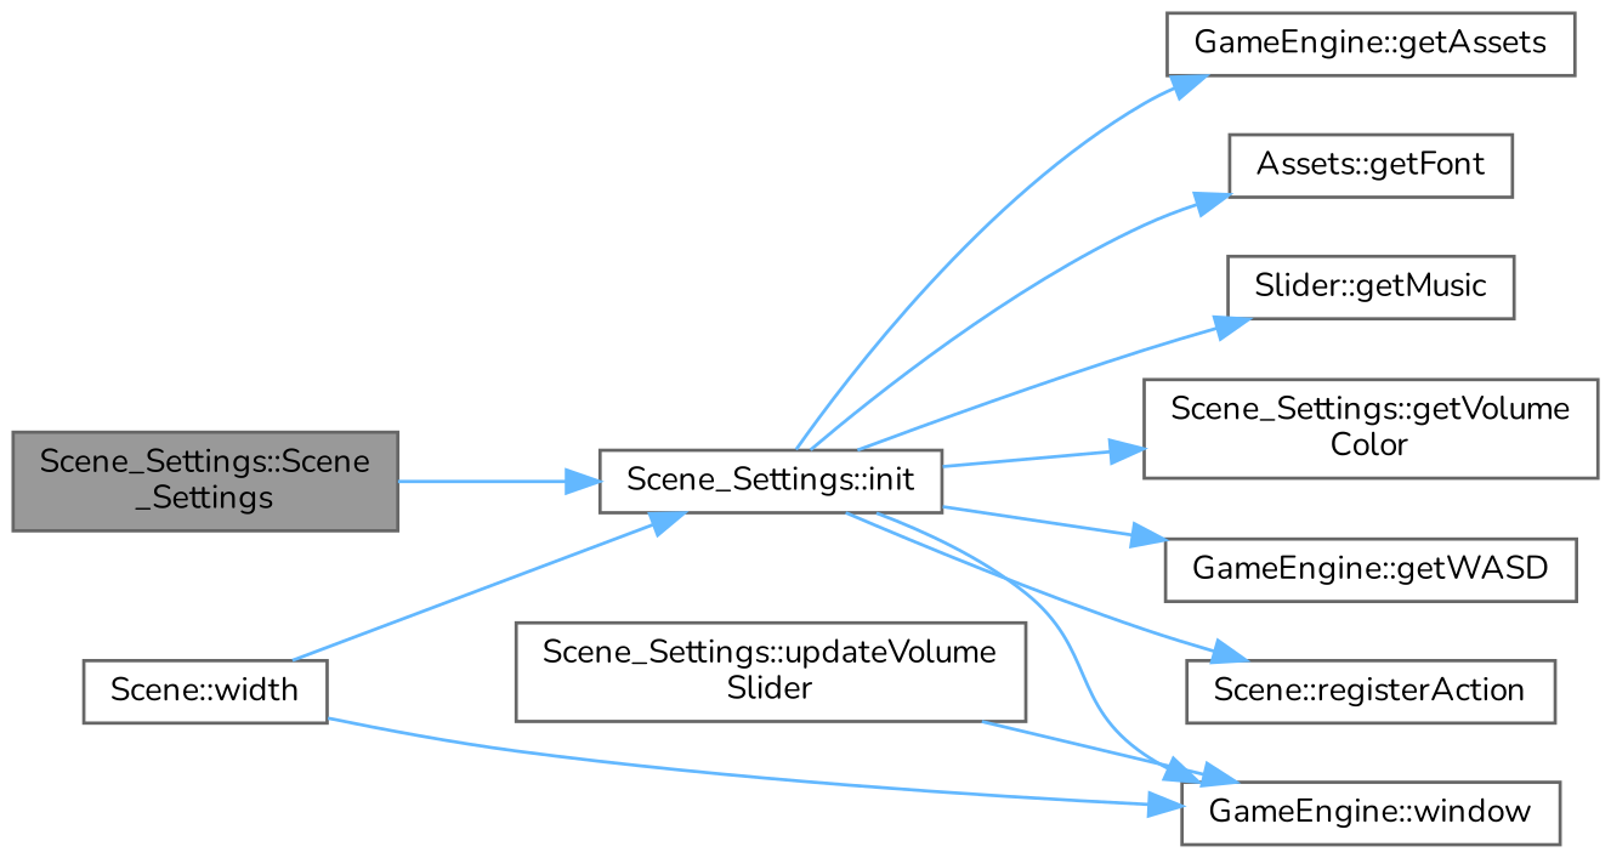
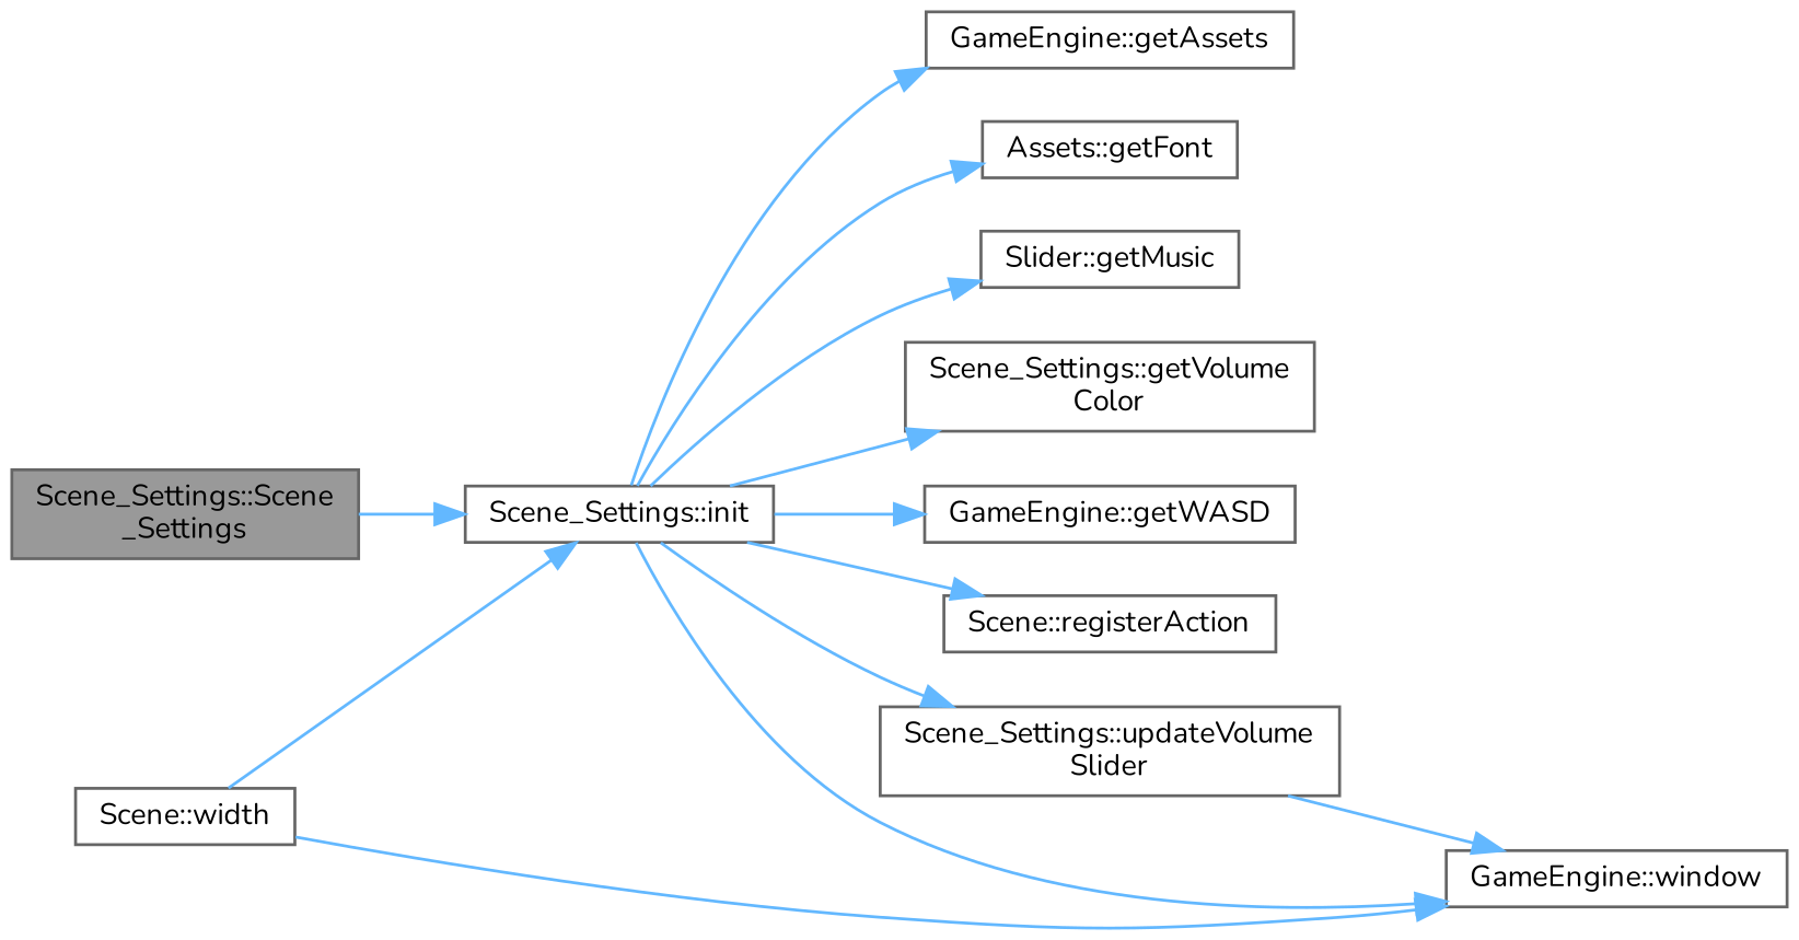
  digraph {
    fontname=Nunito
    rankdir=LR
    node [color=grey40 fillcolor=white fontname=Nunito fontsize=10 shape=box style=filled]
    edge [color=steelblue1 fontname=Nunito fontsize=10 labelfontname=Helvetica labelfontsize=10 style=solid]
    n1 [color=gray40 fillcolor=grey60 fontcolor=black height=0.2 label="Scene_Settings::Scene\l_Settings" width=0.4]
    n2 [height=0.2 label="Scene_Settings::init" width=0.4]
    n3 [height=0.2 label="GameEngine::getAssets" width=0.4]
    n4 [height=0.2 label="Assets::getFont" width=0.4]
    n5 [height=0.2 label="Slider::getMusic" width=0.4]
    n6 [height=0.2 label="Scene_Settings::getVolume\lColor" width=0.4]
    n7 [height=0.2 label="GameEngine::getWASD" width=0.4]
    n8 [height=0.2 label="Scene::registerAction" width=0.4]
    n9 [height=0.2 label="Scene_Settings::updateVolume\lSlider" width=0.4]
    n10 [height=0.2 label="GameEngine::window" width=0.4]
    n11 [height=0.2 label="Scene::width" width=0.4]
    n1 -> n2
    n2 -> n3
    n2 -> n4
    n2 -> n5
    n2 -> n6
    n2 -> n7
    n2 -> n8
+   n2 -> n9
    n2 -> n10
    n9 -> n10
    n11 -> n2
    n11 -> n10
  }
